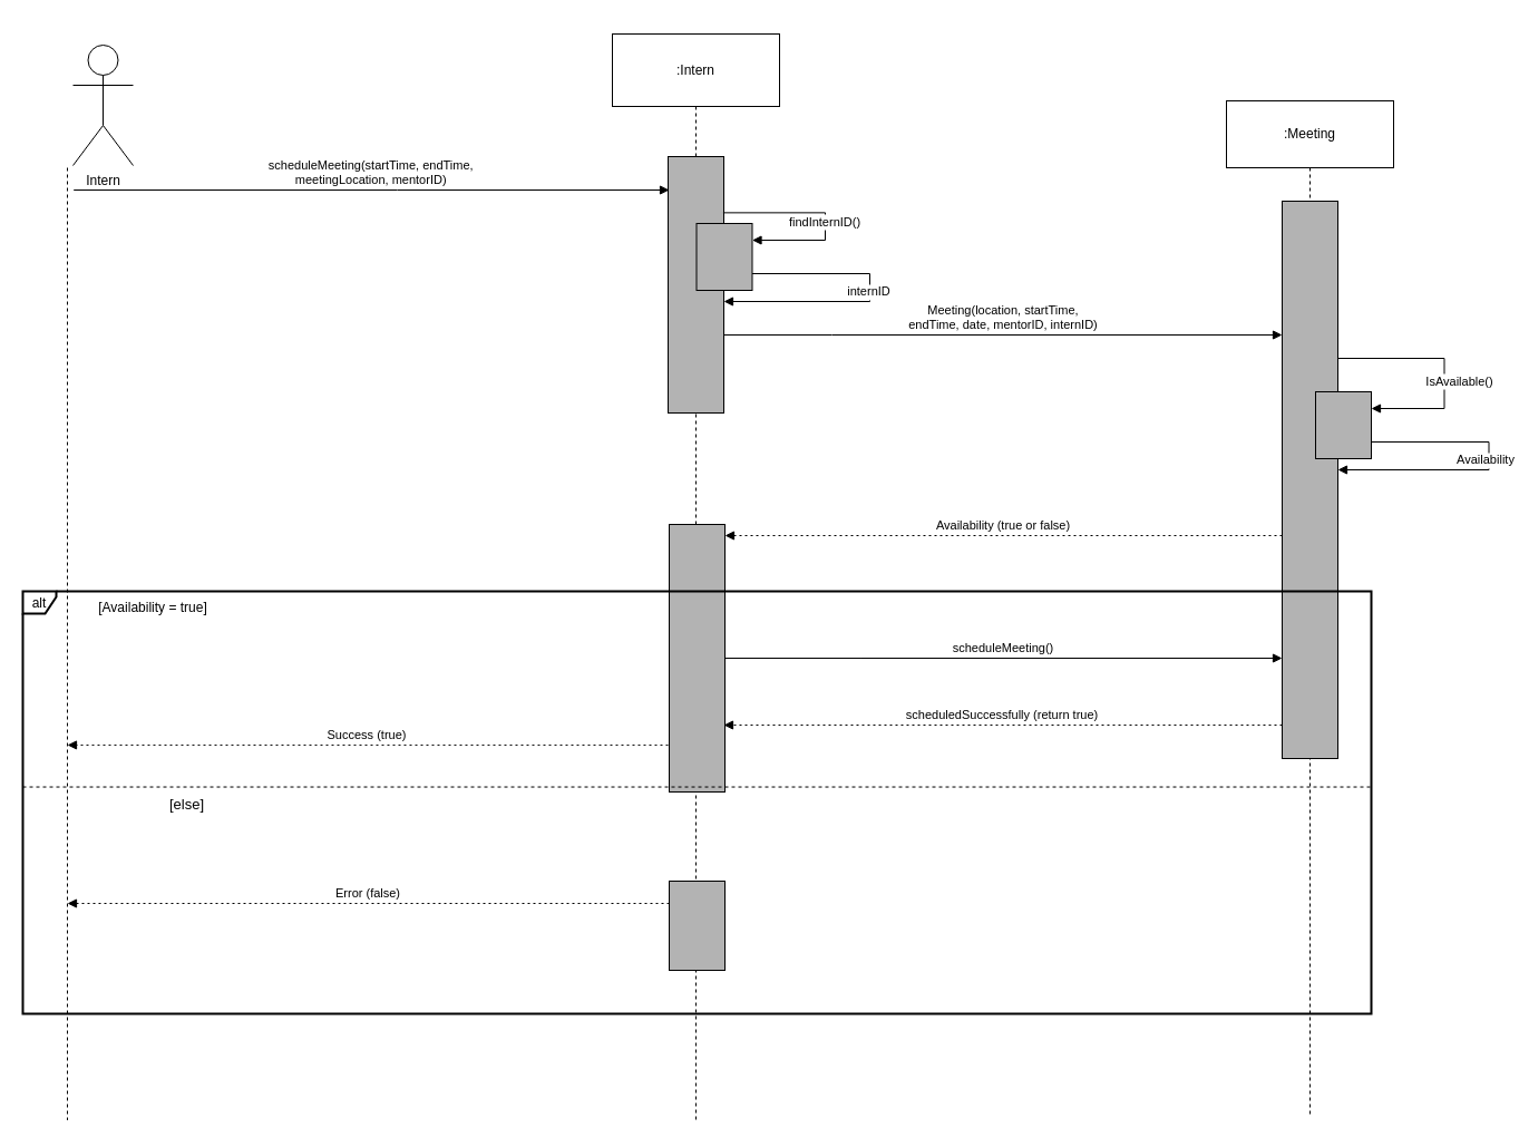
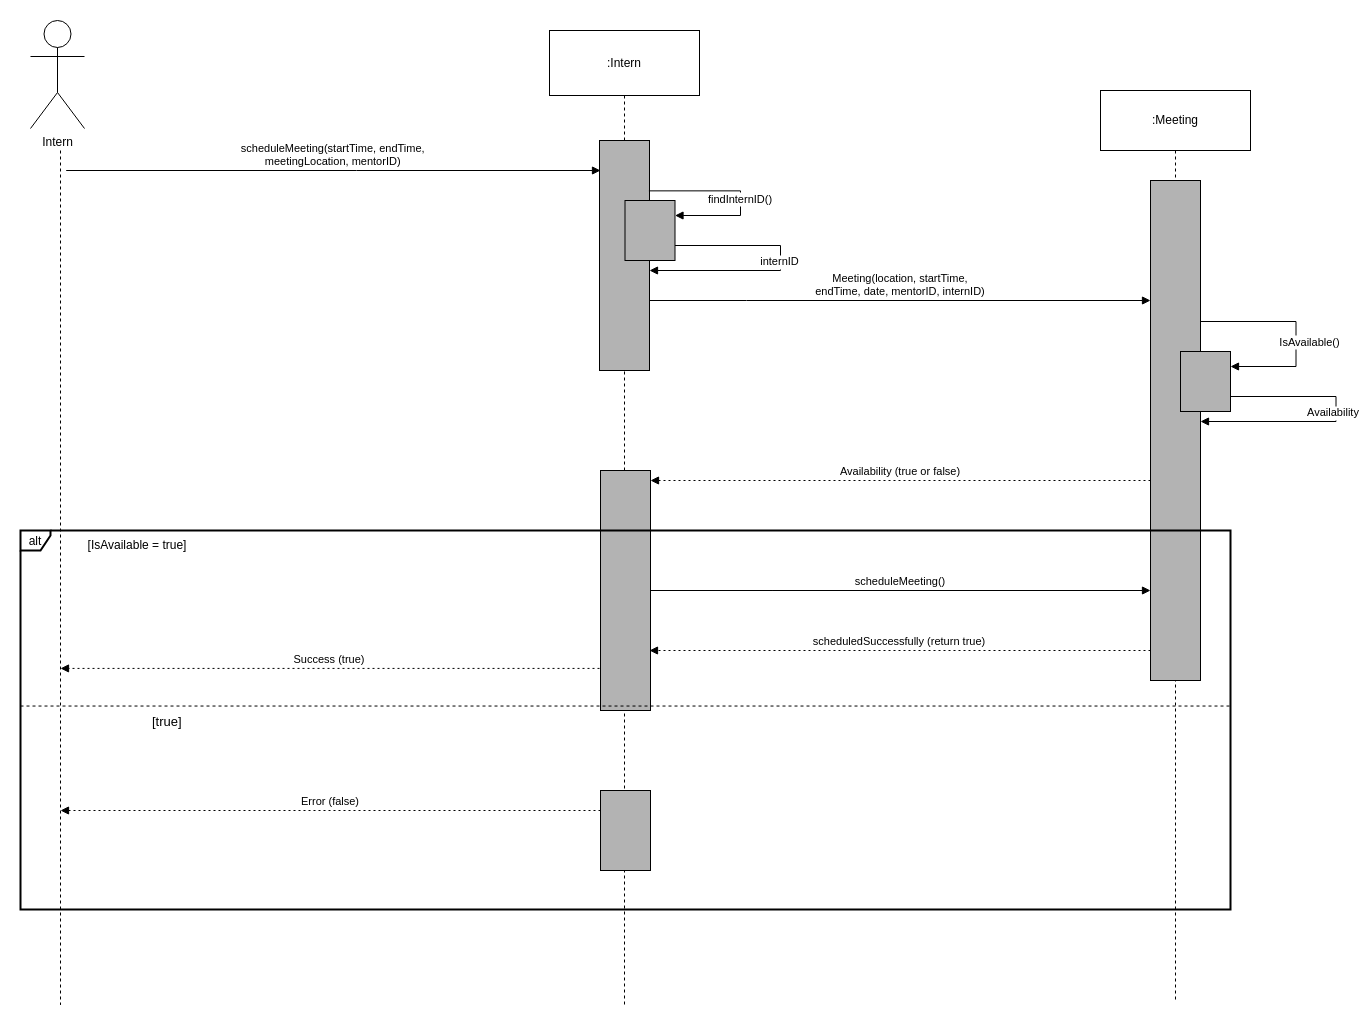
  <mxCell id="0" />
  <mxCell id="1" parent="0" />
  <mxCell id="2" value=":Intern" style="shape=umlLifeline;perimeter=lifelinePerimeter;whiteSpace=wrap;container=1;dropTarget=0;collapsible=0;recursiveResize=0;outlineConnect=0;portConstraint=eastwest;newEdgeStyle={&quot;edgeStyle&quot;:&quot;elbowEdgeStyle&quot;,&quot;elbow&quot;:&quot;vertical&quot;,&quot;curved&quot;:0,&quot;rounded&quot;:0};size=65;" parent="1" vertex="1"><mxGeometry x="549" y="30" width="150" height="977" as="geometry" /></mxCell>
  <mxCell id="3" value=":Meeting" style="shape=umlLifeline;perimeter=lifelinePerimeter;whiteSpace=wrap;container=1;dropTarget=0;collapsible=0;recursiveResize=0;outlineConnect=0;portConstraint=eastwest;newEdgeStyle={&quot;edgeStyle&quot;:&quot;elbowEdgeStyle&quot;,&quot;elbow&quot;:&quot;vertical&quot;,&quot;curved&quot;:0,&quot;rounded&quot;:0};size=60;" parent="1" vertex="1"><mxGeometry x="1100" y="90" width="150" height="910" as="geometry" /></mxCell>
  <mxCell id="4" value="scheduleMeeting(startTime, endTime,&#10;meetingLocation, mentorID)" style="verticalAlign=bottom;endArrow=block;edgeStyle=elbowEdgeStyle;elbow=vertical;curved=0;rounded=0;" parent="1" edge="1"><mxGeometry relative="1" as="geometry"><Array as="points"><mxPoint x="356" y="170" /></Array><mxPoint x="65.7" y="170" as="sourcePoint" /><mxPoint x="600" y="170" as="targetPoint" /></mxGeometry></mxCell>
  <mxCell id="5" value="Availability (true or false)" style="verticalAlign=bottom;endArrow=block;edgeStyle=elbowEdgeStyle;elbow=vertical;curved=0;rounded=0;dashed=1;dashPattern=2 3;" parent="1" source="9" target="22" edge="1"><mxGeometry relative="1" as="geometry"><Array as="points"><mxPoint x="810.87" y="480" /><mxPoint x="890.87" y="509" /></Array><mxPoint x="1086.37" y="480" as="sourcePoint" /><mxPoint x="674.5" y="480" as="targetPoint" /></mxGeometry></mxCell>
- <mxCell id="6" value="Intern" style="shape=umlActor;verticalLabelPosition=bottom;verticalAlign=top;html=1;outlineConnect=0;" parent="1" vertex="1"><mxGeometry x="65" y="40" width="54" height="108" as="geometry" /></mxCell>
+ <mxCell id="6" value="Intern" style="shape=umlActor;verticalLabelPosition=bottom;verticalAlign=top;html=1;outlineConnect=0;" parent="1" vertex="1"><mxGeometry x="30" y="20" width="54" height="108" as="geometry" /></mxCell>
  <mxCell id="7" value="" style="endArrow=none;dashed=1;html=1;rounded=0;" parent="1" edge="1"><mxGeometry width="50" height="50" relative="1" as="geometry"><mxPoint x="60" y="150" as="sourcePoint" /><mxPoint x="60" y="1004.444" as="targetPoint" /></mxGeometry></mxCell>
  <mxCell id="8" value="" style="rounded=0;whiteSpace=wrap;html=1;fillColor=#B3B3B3;fillStyle=auto;" parent="1" vertex="1"><mxGeometry x="599" y="140" width="50" height="230" as="geometry" /></mxCell>
  <mxCell id="9" value="" style="rounded=0;whiteSpace=wrap;html=1;fillColor=#B3B3B3;" parent="1" vertex="1"><mxGeometry x="1150" y="180" width="50" height="500" as="geometry" /></mxCell>
  <mxCell id="10" value="Meeting(location, startTime,&#10;endTime, date, mentorID, internID)" style="verticalAlign=bottom;endArrow=block;edgeStyle=elbowEdgeStyle;elbow=vertical;curved=0;rounded=0;" parent="1" edge="1"><mxGeometry relative="1" as="geometry"><Array as="points"><mxPoint x="746.04" y="300" /></Array><mxPoint x="649" y="300" as="sourcePoint" /><mxPoint x="1150" y="300" as="targetPoint" /></mxGeometry></mxCell>
  <mxCell id="11" value="" style="rounded=0;whiteSpace=wrap;html=1;fillColor=#B3B3B3;" parent="1" vertex="1"><mxGeometry x="624.5" y="200" width="50" height="60" as="geometry" /></mxCell>
  <mxCell id="12" value="findInternID()" style="verticalAlign=bottom;endArrow=block;edgeStyle=elbowEdgeStyle;elbow=vertical;curved=0;rounded=0;entryX=1;entryY=0.25;entryDx=0;entryDy=0;exitX=0.988;exitY=0.219;exitDx=0;exitDy=0;exitPerimeter=0;" parent="1" source="8" target="11" edge="1"><mxGeometry x="0.201" relative="1" as="geometry"><Array as="points"><mxPoint x="740" y="170" /></Array><mxPoint x="674.495" y="170" as="sourcePoint" /><mxPoint x="1094.92" y="170" as="targetPoint" /><mxPoint as="offset" /></mxGeometry></mxCell>
  <mxCell id="13" value="internID" style="verticalAlign=bottom;endArrow=block;edgeStyle=elbowEdgeStyle;elbow=vertical;curved=0;rounded=0;exitX=1;exitY=0.75;exitDx=0;exitDy=0;" parent="1" source="11" target="8" edge="1"><mxGeometry x="0.002" relative="1" as="geometry"><Array as="points"><mxPoint x="780" y="270" /></Array><mxPoint x="761" y="280" as="sourcePoint" /><mxPoint x="787" y="340" as="targetPoint" /><mxPoint as="offset" /></mxGeometry></mxCell>
  <mxCell id="14" value="" style="rounded=0;whiteSpace=wrap;html=1;fillColor=#B3B3B3;" parent="1" vertex="1"><mxGeometry x="1180" y="351" width="50" height="60" as="geometry" /></mxCell>
  <mxCell id="15" value="IsAvailable()" style="verticalAlign=bottom;endArrow=block;edgeStyle=elbowEdgeStyle;elbow=horizontal;curved=0;rounded=0;entryX=1;entryY=0.25;entryDx=0;entryDy=0;" parent="1" source="9" target="14" edge="1"><mxGeometry x="0.209" y="14" relative="1" as="geometry"><Array as="points"><mxPoint x="1295.5" y="321" /></Array><mxPoint x="1204.5" y="321" as="sourcePoint" /><mxPoint x="1650.42" y="321" as="targetPoint" /><mxPoint as="offset" /></mxGeometry></mxCell>
  <mxCell id="16" value="Availability" style="verticalAlign=bottom;endArrow=block;edgeStyle=elbowEdgeStyle;elbow=vertical;curved=0;rounded=0;exitX=1;exitY=0.75;exitDx=0;exitDy=0;" parent="1" source="14" target="9" edge="1"><mxGeometry x="0.002" relative="1" as="geometry"><Array as="points"><mxPoint x="1335.5" y="421" /></Array><mxPoint x="1316.5" y="431" as="sourcePoint" /><mxPoint x="1204.5" y="440" as="targetPoint" /><mxPoint as="offset" /></mxGeometry></mxCell>
  <mxCell id="17" value="scheduleMeeting()" style="verticalAlign=bottom;endArrow=block;edgeStyle=elbowEdgeStyle;elbow=vertical;curved=0;rounded=0;" parent="1" edge="1"><mxGeometry relative="1" as="geometry"><Array as="points"><mxPoint x="771.54" y="590" /></Array><mxPoint x="649" y="590" as="sourcePoint" /><mxPoint x="1150" y="590" as="targetPoint" /></mxGeometry></mxCell>
  <mxCell id="18" value="scheduledSuccessfully (return true)" style="verticalAlign=bottom;endArrow=block;edgeStyle=elbowEdgeStyle;elbow=vertical;curved=0;rounded=0;dashed=1;dashPattern=2 3;" parent="1" edge="1"><mxGeometry relative="1" as="geometry"><Array as="points"><mxPoint x="810.87" y="650" /><mxPoint x="890.87" y="679" /></Array><mxPoint x="1150" y="650" as="sourcePoint" /><mxPoint x="649" y="650" as="targetPoint" /></mxGeometry></mxCell>
  <mxCell id="19" value="Success (true)" style="verticalAlign=bottom;endArrow=block;edgeStyle=elbowEdgeStyle;elbow=vertical;curved=0;rounded=0;dashed=1;dashPattern=2 3;" parent="1" edge="1"><mxGeometry relative="1" as="geometry"><Array as="points"><mxPoint x="259.87" y="667.91" /><mxPoint x="339.87" y="696.91" /></Array><mxPoint x="599" y="667.91" as="sourcePoint" /><mxPoint x="60" y="667.91" as="targetPoint" /></mxGeometry></mxCell>
  <mxCell id="20" value="" style="rounded=0;whiteSpace=wrap;html=1;fillColor=#B3B3B3;" parent="1" vertex="1"><mxGeometry x="600" y="790" width="50" height="80" as="geometry" /></mxCell>
  <mxCell id="21" value="Error (false)" style="verticalAlign=bottom;endArrow=block;edgeStyle=elbowEdgeStyle;elbow=vertical;curved=0;rounded=0;dashed=1;dashPattern=2 3;" parent="1" source="20" edge="1"><mxGeometry relative="1" as="geometry"><Array as="points"><mxPoint x="580" y="810" /><mxPoint x="289.87" y="839" /></Array><mxPoint x="549" y="810" as="sourcePoint" /><mxPoint x="60" y="810" as="targetPoint" /></mxGeometry></mxCell>
  <mxCell id="22" value="" style="rounded=0;whiteSpace=wrap;html=1;fillColor=#B3B3B3;" parent="1" vertex="1"><mxGeometry x="600" y="470" width="50" height="240" as="geometry" /></mxCell>
  <mxCell id="23" value="alt" style="shape=umlFrame;pointerEvents=0;dropTarget=0;strokeColor=#000000;height=20;width=30;strokeWidth=2;" parent="1" vertex="1"><mxGeometry x="20" y="530" width="1210" height="379" as="geometry" /></mxCell>
- <mxCell id="24" value="[Availability = true]" style="text;strokeColor=none;fillColor=none;align=center;verticalAlign=middle;whiteSpace=wrap;" parent="23" vertex="1"><mxGeometry x="30.478" y="-10" width="173.808" height="50" as="geometry" /></mxCell>
- <mxCell id="25" value="[else]" style="shape=line;dashed=1;verticalAlign=top;labelPosition=center;verticalLabelPosition=bottom;align=left;strokeColor=#000000;fontColor=#000000;strokeWidth=1;fontSize=13;spacingLeft=130;" parent="23" vertex="1"><mxGeometry y="174.394" width="1211.803" height="2.287" as="geometry" /></mxCell>
+ <mxCell id="24" value="[IsAvailable = true]" style="text;strokeColor=none;fillColor=none;align=center;verticalAlign=middle;whiteSpace=wrap;" parent="23" vertex="1"><mxGeometry x="30.478" y="-10" width="173.808" height="50" as="geometry" /></mxCell>
+ <mxCell id="25" value="[true]" style="shape=line;dashed=1;verticalAlign=top;labelPosition=center;verticalLabelPosition=bottom;align=left;strokeColor=#000000;fontColor=#000000;strokeWidth=1;fontSize=13;spacingLeft=130;" parent="23" vertex="1"><mxGeometry y="174.394" width="1211.803" height="2.287" as="geometry" /></mxCell>
